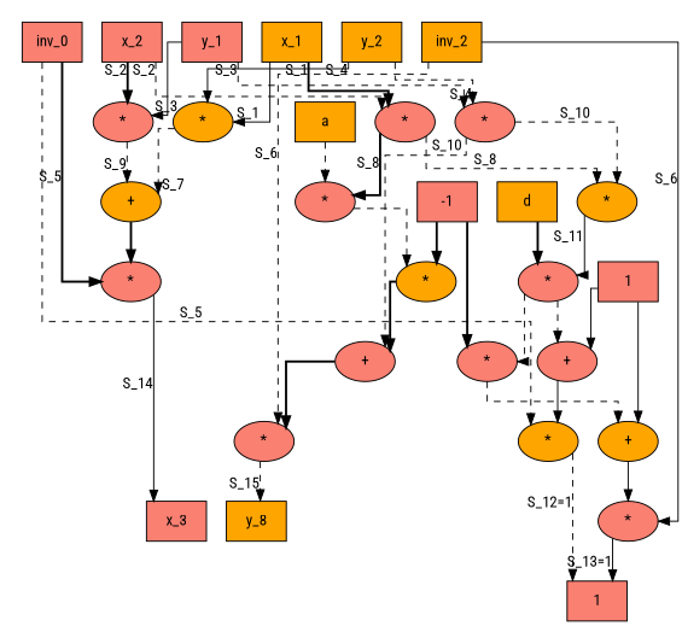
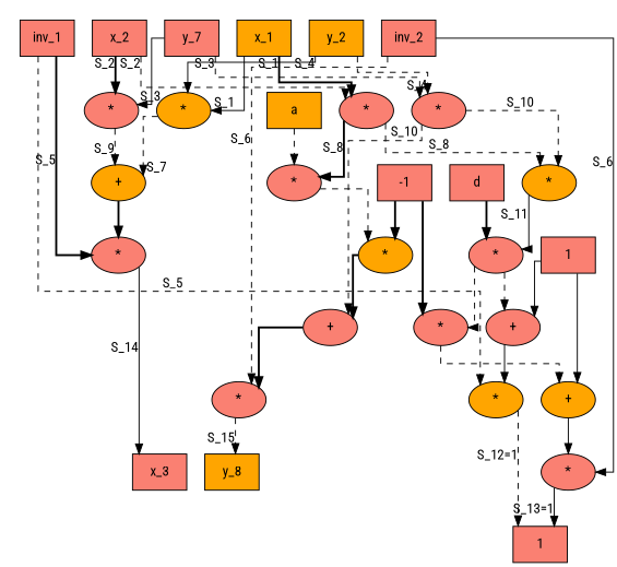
  digraph {
    fontname="Roboto Condensed"
    forcelabels=true
    splines=ortho
    node [fillcolor=salmon fontname="Roboto Condensed" style=filled]
    edge [fontname="Roboto Condensed" style=dashed]
    n1 [fillcolor=orange label=x_1 shape=box]
    n2 [label=x_2 shape=box]
-   n3 [label=y_1 shape=box]
+   n3 [label=y_7 shape=box]
    n4 [fillcolor=orange label=y_2 shape=box]
-   n5 [label=inv_0 shape=box]
-   n6 [fillcolor=orange label=inv_2 shape=box]
+   n5 [label=inv_1 shape=box]
+   n6 [label=inv_2 shape=box]
    n7 [label=x_3 shape=box]
    n8 [fillcolor=orange label=y_8 shape=box]
    n9 [fillcolor=orange label="*"]
    n10 [label="*"]
    n11 [label="*"]
    n12 [label="*"]
    n13 [fillcolor=orange label="*"]
    n14 [label="*"]
    n15 [label="*"]
    n16 [label="*"]
    n17 [fillcolor=orange label="+"]
    n18 [label="*"]
    n19 [fillcolor=orange label="*"]
    n20 [label="+"]
    n21 [label=1 shape=box]
    n22 [fillcolor=orange label="*"]
    n23 [label="*"]
    n24 [fillcolor=orange label=a shape=box]
-   n25 [fillcolor=orange label=d shape=box]
+   n25 [label=d shape=box]
    n26 [label="+"]
    n27 [label="*"]
    n28 [fillcolor=orange label="+"]
    n29 [label=1 shape=box]
    n30 [label=-1 shape=box]
    subgraph cluster_1 {
      color=white
      n1
      n2
      n3
      n4
      n5
      n6
    }
    subgraph cluster_2 {
      color=white
      n7
      n8
    }
    n1 -> n9 [headlabel=" S_1" style=solid]
    n1 -> n10 [style=bold taillabel=S_1]
    n2 -> n10 [taillabel=S_2]
    n2 -> n11 [style=bold taillabel=S_2]
    n3 -> n11 [headlabel=" S_3" style=solid]
    n3 -> n12 [taillabel=S_3]
    n4 -> n9 [style=solid taillabel=S_4]
    n4 -> n12 [headlabel=" S_4"]
    n5 -> n13 [xlabel=S_5]
    n5 -> n14 [style=bold xlabel=S_5]
    n6 -> n15 [style=solid xlabel=S_6]
    n6 -> n16 [xlabel=S_6]
    n9 -> n17 [headlabel=" S_7"]
    n10 -> n18 [style=bold xlabel=S_8]
    n10 -> n19 [xlabel=S_8]
    n11 -> n17 [xlabel=S_9]
    n12 -> n19 [xlabel=" S_10"]
    n12 -> n20 [taillabel="S_10 "]
    n13 -> n21 [xlabel="S_12=1"]
    n14 -> n7 [style=solid xlabel=S_14]
    n15 -> n21 [style=solid xlabel="S_13=1"]
    n16 -> n8 [xlabel=S_15]
    n17 -> n14 [style=bold]
    n18 -> n22
    n19 -> n23 [style=solid xlabel=S_11]
    n20 -> n16 [style=bold]
    n22 -> n20 [style=bold]
    n23 -> n26
    n23 -> n27
    n24 -> n18
    n25 -> n23 [style=bold]
    n26 -> n13 [style=solid]
    n27 -> n28
    n28 -> n15 [style=solid]
    n29 -> n26 [style=solid]
    n29 -> n28 [style=solid]
    n30 -> n22 [style=bold]
    n30 -> n27 [style=bold]
  }
